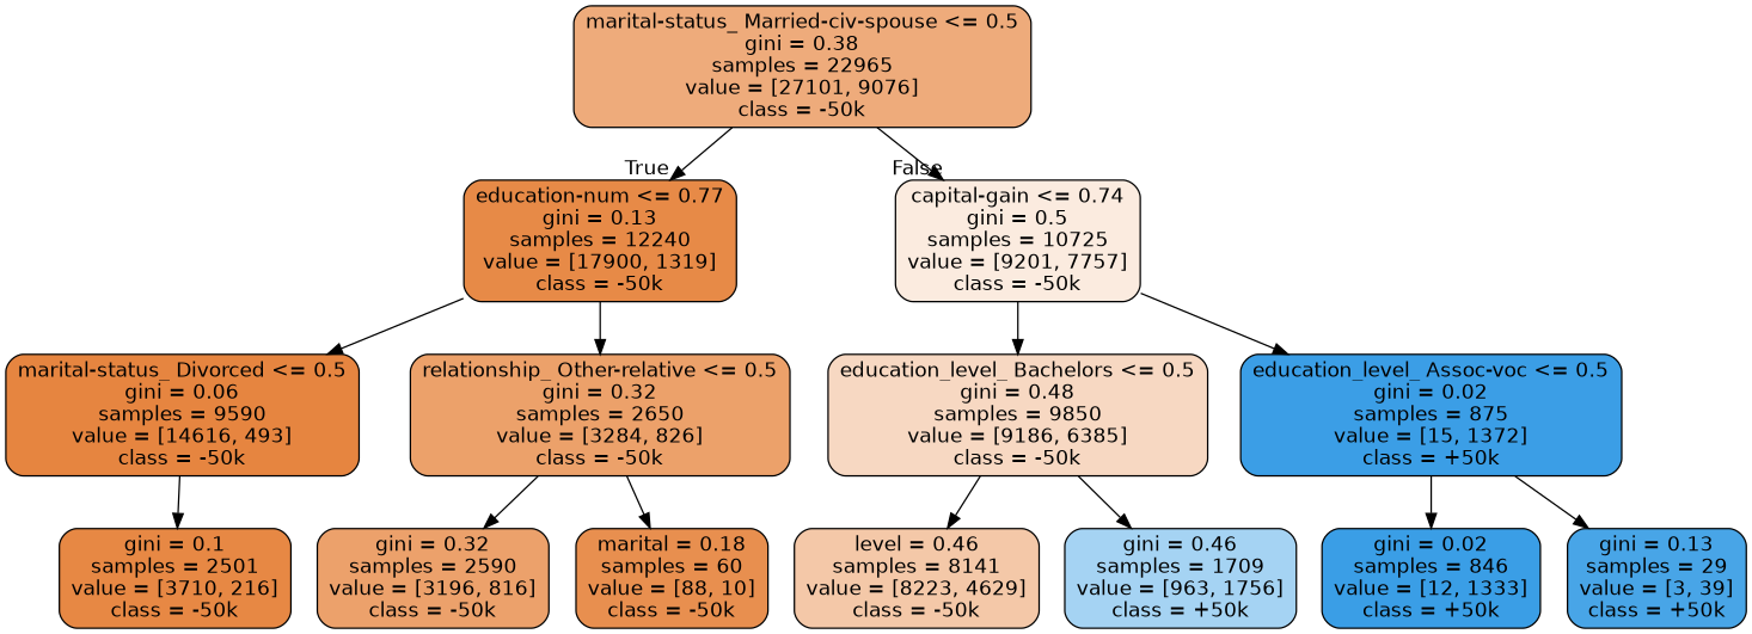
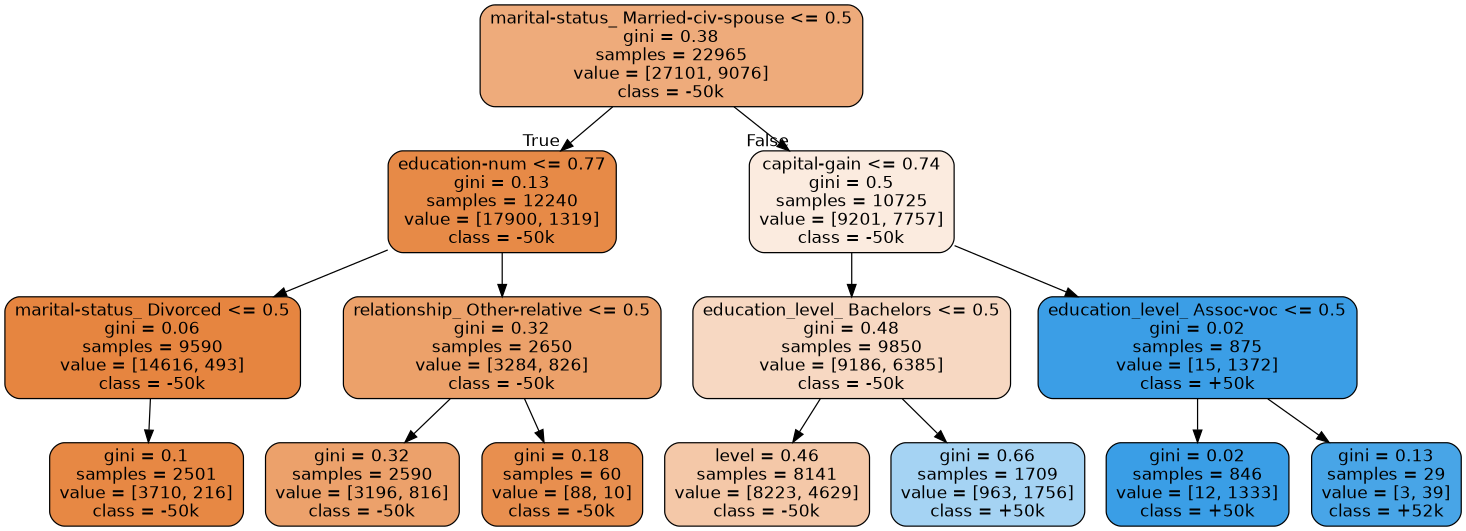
  digraph {
    node [color=black fontname=helvetica shape=box style="filled, rounded"]
    edge [fontname=helvetica]
    n1 [fillcolor="#e58139aa" label="marital-status_ Married-civ-spouse <= 0.5\ngini = 0.38\nsamples = 22965\nvalue = [27101, 9076]\nclass = -50k"]
    n2 [fillcolor="#e58139ec" label="education-num <= 0.77\ngini = 0.13\nsamples = 12240\nvalue = [17900, 1319]\nclass = -50k"]
    n3 [fillcolor="#e5813928" label="capital-gain <= 0.74\ngini = 0.5\nsamples = 10725\nvalue = [9201, 7757]\nclass = -50k"]
    n4 [fillcolor="#e58139f6" label="marital-status_ Divorced <= 0.5\ngini = 0.06\nsamples = 9590\nvalue = [14616, 493]\nclass = -50k"]
    n5 [fillcolor="#e58139bf" label="relationship_ Other-relative <= 0.5\ngini = 0.32\nsamples = 2650\nvalue = [3284, 826]\nclass = -50k"]
    n6 [fillcolor="#e581394e" label="education_level_ Bachelors <= 0.5\ngini = 0.48\nsamples = 9850\nvalue = [9186, 6385]\nclass = -50k"]
    n7 [fillcolor="#399de5fc" label="education_level_ Assoc-voc <= 0.5\ngini = 0.02\nsamples = 875\nvalue = [15, 1372]\nclass = +50k"]
    n8 [fillcolor="#e58139f0" label="gini = 0.1\nsamples = 2501\nvalue = [3710, 216]\nclass = -50k"]
    n9 [fillcolor="#e58139be" label="gini = 0.32\nsamples = 2590\nvalue = [3196, 816]\nclass = -50k"]
-   n10 [fillcolor="#e58139e2" label="marital = 0.18\nsamples = 60\nvalue = [88, 10]\nclass = -50k"]
+   n10 [fillcolor="#e58139e2" label="gini = 0.18\nsamples = 60\nvalue = [88, 10]\nclass = -50k"]
    n11 [fillcolor="#e581396f" label="level = 0.46\nsamples = 8141\nvalue = [8223, 4629]\nclass = -50k"]
-   n12 [fillcolor="#399de573" label="gini = 0.46\nsamples = 1709\nvalue = [963, 1756]\nclass = +50k"]
+   n12 [fillcolor="#399de573" label="gini = 0.66\nsamples = 1709\nvalue = [963, 1756]\nclass = +50k"]
    n13 [fillcolor="#399de5fd" label="gini = 0.02\nsamples = 846\nvalue = [12, 1333]\nclass = +50k"]
-   n14 [fillcolor="#399de5eb" label="gini = 0.13\nsamples = 29\nvalue = [3, 39]\nclass = +50k"]
+   n14 [fillcolor="#399de5eb" label="gini = 0.13\nsamples = 29\nvalue = [3, 39]\nclass = +52k"]
    n1 -> n2 [headlabel=True labelangle=45 labeldistance=2.5]
    n1 -> n3 [headlabel=False labelangle=-45 labeldistance=2.5]
    n2 -> n4
    n2 -> n5
    n3 -> n6
    n3 -> n7
    n4 -> n8
    n5 -> n9
    n5 -> n10
    n6 -> n11
    n6 -> n12
    n7 -> n13
    n7 -> n14
  }
